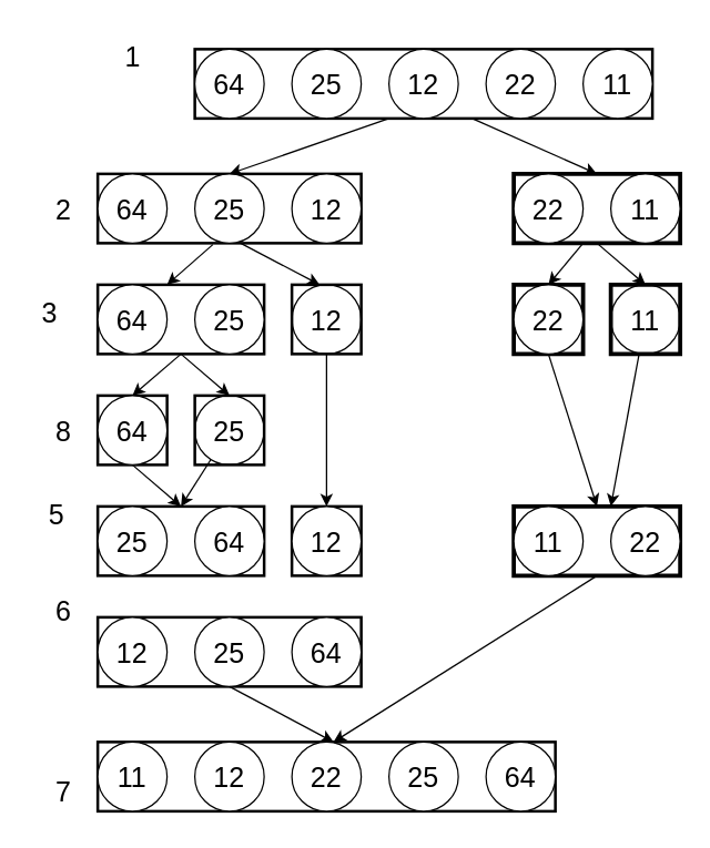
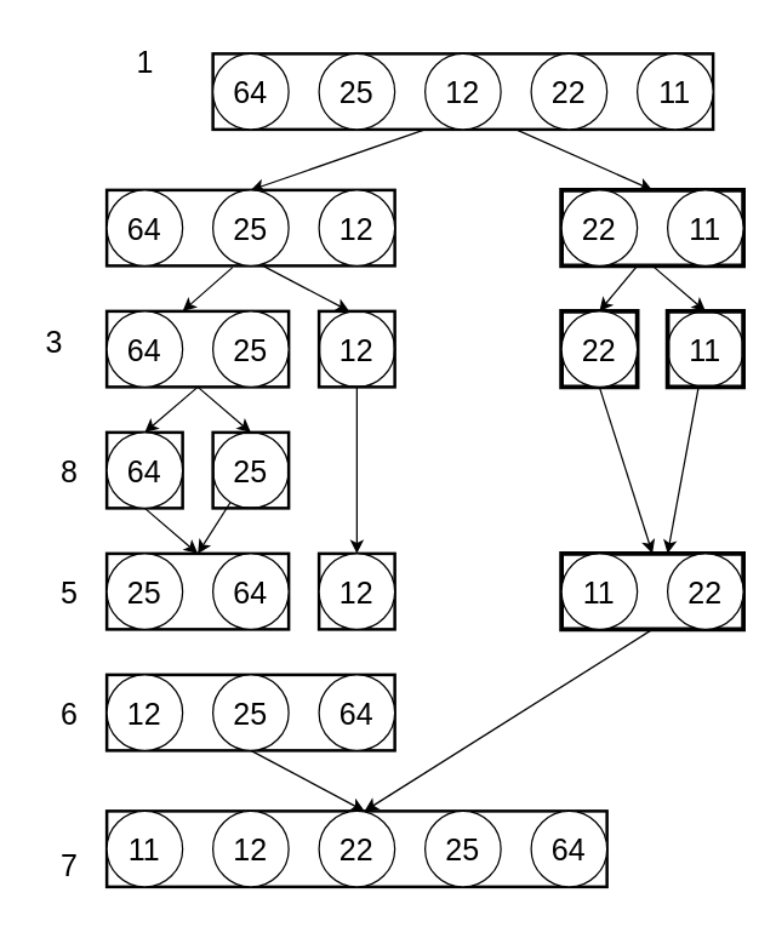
  <mxCell id="0" />
  <mxCell id="1" parent="0" />
  <mxCell id="2" value="1" style="text;html=1;align=center;verticalAlign=middle;resizable=0;points=[];autosize=1;strokeColor=none;fillColor=none;fontSize=20;" vertex="1" parent="1"><mxGeometry x="80" y="20" width="30" height="40" as="geometry" /></mxCell>
  <mxCell id="3" value="" style="group;strokeColor=default;strokeWidth=2;container=0;" vertex="1" connectable="0" parent="1"><mxGeometry x="140" y="35" width="330" height="50" as="geometry" /></mxCell>
- <mxCell id="4" value="2" style="text;html=1;align=center;verticalAlign=middle;resizable=0;points=[];autosize=1;strokeColor=none;fillColor=none;fontSize=20;" vertex="1" parent="1"><mxGeometry x="30" y="130" width="30" height="40" as="geometry" /></mxCell>
  <mxCell id="5" value="" style="group;strokeColor=default;strokeWidth=3;" vertex="1" connectable="0" parent="1"><mxGeometry x="370" y="125" width="120" height="50" as="geometry" /></mxCell>
  <mxCell id="6" value="&lt;font style=&quot;font-size: 20px;&quot;&gt;22&lt;/font&gt;" style="ellipse;whiteSpace=wrap;html=1;" vertex="1" parent="5"><mxGeometry width="50" height="50" as="geometry" /></mxCell>
  <mxCell id="7" value="&lt;font style=&quot;font-size: 20px;&quot;&gt;11&lt;/font&gt;" style="ellipse;whiteSpace=wrap;html=1;" vertex="1" parent="5"><mxGeometry x="70" width="50" height="50" as="geometry" /></mxCell>
  <mxCell id="8" value="3" style="text;html=1;align=center;verticalAlign=middle;resizable=0;points=[];autosize=1;strokeColor=none;fillColor=none;fontSize=20;" vertex="1" parent="1"><mxGeometry x="20" y="205" width="30" height="40" as="geometry" /></mxCell>
  <mxCell id="9" value="" style="group;strokeColor=default;strokeWidth=2;container=0;" vertex="1" connectable="0" parent="1"><mxGeometry x="70" y="205" width="120" height="50" as="geometry" /></mxCell>
  <mxCell id="10" style="edgeStyle=none;html=1;" edge="1" parent="1"><mxGeometry relative="1" as="geometry"><mxPoint x="95" y="285" as="targetPoint" /><mxPoint x="130" y="255" as="sourcePoint" /></mxGeometry></mxCell>
  <mxCell id="11" value="&lt;font style=&quot;font-size: 20px;&quot;&gt;64&lt;/font&gt;" style="ellipse;whiteSpace=wrap;html=1;" vertex="1" parent="1"><mxGeometry x="70" y="205" width="50" height="50" as="geometry" /></mxCell>
  <mxCell id="12" style="edgeStyle=none;html=1;" edge="1" parent="1"><mxGeometry relative="1" as="geometry"><mxPoint x="165" y="285" as="targetPoint" /><mxPoint x="130" y="255" as="sourcePoint" /></mxGeometry></mxCell>
  <mxCell id="13" value="&lt;font style=&quot;font-size: 20px;&quot;&gt;25&lt;/font&gt;" style="ellipse;whiteSpace=wrap;html=1;" vertex="1" parent="1"><mxGeometry x="140" y="205" width="50" height="50" as="geometry" /></mxCell>
  <mxCell id="14" style="edgeStyle=none;html=1;" edge="1" parent="1" source="15"><mxGeometry relative="1" as="geometry"><mxPoint x="235" y="365" as="targetPoint" /></mxGeometry></mxCell>
  <mxCell id="15" value="&lt;font style=&quot;font-size: 20px;&quot;&gt;12&lt;/font&gt;" style="ellipse;whiteSpace=wrap;html=1;" vertex="1" parent="1"><mxGeometry x="210" y="205" width="50" height="50" as="geometry" /></mxCell>
  <mxCell id="16" value="" style="group;strokeColor=default;strokeWidth=3;container=0;" vertex="1" connectable="0" parent="1"><mxGeometry x="370" y="205" width="50" height="50" as="geometry" /></mxCell>
  <mxCell id="17" value="" style="group;strokeColor=default;strokeWidth=2;container=0;" vertex="1" connectable="0" parent="1"><mxGeometry x="210" y="205" width="50" height="50" as="geometry" /></mxCell>
  <mxCell id="18" value="&lt;font style=&quot;font-size: 20px;&quot;&gt;64&lt;/font&gt;" style="ellipse;whiteSpace=wrap;html=1;" vertex="1" parent="1"><mxGeometry x="140" y="35" width="50" height="50" as="geometry" /></mxCell>
  <mxCell id="19" value="&lt;font style=&quot;font-size: 20px;&quot;&gt;25&lt;/font&gt;" style="ellipse;whiteSpace=wrap;html=1;" vertex="1" parent="1"><mxGeometry x="210" y="35" width="50" height="50" as="geometry" /></mxCell>
  <mxCell id="20" style="edgeStyle=none;html=1;entryX=0.5;entryY=0;entryDx=0;entryDy=0;" edge="1" parent="1" target="28"><mxGeometry relative="1" as="geometry"><mxPoint x="280" y="85" as="sourcePoint" /></mxGeometry></mxCell>
  <mxCell id="21" style="edgeStyle=none;html=1;" edge="1" parent="1"><mxGeometry relative="1" as="geometry"><mxPoint x="430" y="125" as="targetPoint" /><mxPoint x="340" y="85" as="sourcePoint" /></mxGeometry></mxCell>
  <mxCell id="22" value="&lt;font style=&quot;font-size: 20px;&quot;&gt;12&lt;/font&gt;" style="ellipse;whiteSpace=wrap;html=1;" vertex="1" parent="1"><mxGeometry x="280" y="35" width="50" height="50" as="geometry" /></mxCell>
  <mxCell id="23" value="&lt;font style=&quot;font-size: 20px;&quot;&gt;22&lt;/font&gt;" style="ellipse;whiteSpace=wrap;html=1;" vertex="1" parent="1"><mxGeometry x="350" y="35" width="50" height="50" as="geometry" /></mxCell>
  <mxCell id="24" value="&lt;font style=&quot;font-size: 20px;&quot;&gt;11&lt;/font&gt;" style="ellipse;whiteSpace=wrap;html=1;" vertex="1" parent="1"><mxGeometry x="420" y="35" width="50" height="50" as="geometry" /></mxCell>
  <mxCell id="25" value="" style="group" vertex="1" connectable="0" parent="1"><mxGeometry x="70" y="125" width="190" height="50" as="geometry" /></mxCell>
  <mxCell id="26" value="" style="group;strokeColor=default;strokeWidth=2;container=0;" vertex="1" connectable="0" parent="25"><mxGeometry width="190" height="50" as="geometry" /></mxCell>
  <mxCell id="27" value="&lt;font style=&quot;font-size: 20px;&quot;&gt;64&lt;/font&gt;" style="ellipse;whiteSpace=wrap;html=1;" vertex="1" parent="25"><mxGeometry width="50" height="50" as="geometry" /></mxCell>
  <mxCell id="28" value="&lt;font style=&quot;font-size: 20px;&quot;&gt;25&lt;/font&gt;" style="ellipse;whiteSpace=wrap;html=1;" vertex="1" parent="25"><mxGeometry x="70" width="50" height="50" as="geometry" /></mxCell>
  <mxCell id="29" value="&lt;font style=&quot;font-size: 20px;&quot;&gt;12&lt;/font&gt;" style="ellipse;whiteSpace=wrap;html=1;" vertex="1" parent="25"><mxGeometry x="140" width="50" height="50" as="geometry" /></mxCell>
  <mxCell id="30" style="edgeStyle=none;html=1;exitX=0.26;exitY=1.02;exitDx=0;exitDy=0;exitPerimeter=0;" edge="1" parent="1" source="28"><mxGeometry relative="1" as="geometry"><mxPoint x="120" y="205" as="targetPoint" /></mxGeometry></mxCell>
  <mxCell id="31" style="edgeStyle=none;html=1;exitX=0.66;exitY=1;exitDx=0;exitDy=0;exitPerimeter=0;" edge="1" parent="1" source="28"><mxGeometry relative="1" as="geometry"><mxPoint x="230" y="205" as="targetPoint" /></mxGeometry></mxCell>
  <mxCell id="32" style="edgeStyle=none;html=1;exitX=0.5;exitY=1;exitDx=0;exitDy=0;" edge="1" parent="1" source="33"><mxGeometry relative="1" as="geometry"><mxPoint x="430" y="365" as="targetPoint" /></mxGeometry></mxCell>
  <mxCell id="33" value="&lt;font style=&quot;font-size: 20px;&quot;&gt;22&lt;/font&gt;" style="ellipse;whiteSpace=wrap;html=1;" vertex="1" parent="1"><mxGeometry x="370" y="205" width="50" height="50" as="geometry" /></mxCell>
  <mxCell id="34" style="edgeStyle=none;html=1;" edge="1" parent="1" source="35"><mxGeometry relative="1" as="geometry"><mxPoint x="440" y="365" as="targetPoint" /></mxGeometry></mxCell>
  <mxCell id="35" value="&lt;font style=&quot;font-size: 20px;&quot;&gt;11&lt;/font&gt;" style="ellipse;whiteSpace=wrap;html=1;" vertex="1" parent="1"><mxGeometry x="440" y="205" width="50" height="50" as="geometry" /></mxCell>
  <mxCell id="36" value="" style="group;strokeColor=default;strokeWidth=3;container=0;" vertex="1" connectable="0" parent="1"><mxGeometry x="440" y="205" width="50" height="50" as="geometry" /></mxCell>
  <mxCell id="37" style="edgeStyle=none;html=1;entryX=0.5;entryY=0;entryDx=0;entryDy=0;" edge="1" parent="1" target="33"><mxGeometry relative="1" as="geometry"><mxPoint x="420" y="175" as="sourcePoint" /></mxGeometry></mxCell>
  <mxCell id="38" style="edgeStyle=none;html=1;" edge="1" parent="1"><mxGeometry relative="1" as="geometry"><mxPoint x="465" y="205" as="targetPoint" /><mxPoint x="430" y="175" as="sourcePoint" /></mxGeometry></mxCell>
  <mxCell id="39" value="8" style="text;html=1;align=center;verticalAlign=middle;resizable=0;points=[];autosize=1;strokeColor=none;fillColor=none;fontSize=20;" vertex="1" parent="1"><mxGeometry x="30" y="290" width="30" height="40" as="geometry" /></mxCell>
  <mxCell id="40" value="" style="group;strokeColor=default;strokeWidth=2;container=0;" vertex="1" connectable="0" parent="1"><mxGeometry x="70" y="285" width="50" height="50" as="geometry" /></mxCell>
  <mxCell id="41" style="edgeStyle=none;html=1;exitX=0.5;exitY=1;exitDx=0;exitDy=0;" edge="1" parent="1" source="42"><mxGeometry relative="1" as="geometry"><mxPoint x="130" y="365" as="targetPoint" /></mxGeometry></mxCell>
  <mxCell id="42" value="&lt;font style=&quot;font-size: 20px;&quot;&gt;64&lt;/font&gt;" style="ellipse;whiteSpace=wrap;html=1;" vertex="1" parent="1"><mxGeometry x="70" y="285" width="50" height="50" as="geometry" /></mxCell>
  <mxCell id="43" style="edgeStyle=none;html=1;" edge="1" parent="1" source="44"><mxGeometry relative="1" as="geometry"><mxPoint x="130" y="365" as="targetPoint" /></mxGeometry></mxCell>
  <mxCell id="44" value="&lt;font style=&quot;font-size: 20px;&quot;&gt;25&lt;/font&gt;" style="ellipse;whiteSpace=wrap;html=1;" vertex="1" parent="1"><mxGeometry x="140" y="285" width="50" height="50" as="geometry" /></mxCell>
  <mxCell id="45" value="" style="group;strokeColor=default;strokeWidth=2;container=0;" vertex="1" connectable="0" parent="1"><mxGeometry x="140" y="285" width="50" height="50" as="geometry" /></mxCell>
- <mxCell id="46" value="5" style="text;html=1;align=center;verticalAlign=middle;resizable=0;points=[];autosize=1;strokeColor=none;fillColor=none;fontSize=20;" vertex="1" parent="1"><mxGeometry x="25" y="350" width="30" height="40" as="geometry" /></mxCell>
+ <mxCell id="46" value="5" style="text;html=1;align=center;verticalAlign=middle;resizable=0;points=[];autosize=1;strokeColor=none;fillColor=none;fontSize=20;" vertex="1" parent="1"><mxGeometry x="30" y="370" width="30" height="40" as="geometry" /></mxCell>
  <mxCell id="47" value="" style="group;strokeColor=default;strokeWidth=2;container=0;" vertex="1" connectable="0" parent="1"><mxGeometry x="70" y="365" width="120" height="50" as="geometry" /></mxCell>
  <mxCell id="48" value="&lt;font style=&quot;font-size: 20px;&quot;&gt;25&lt;/font&gt;" style="ellipse;whiteSpace=wrap;html=1;" vertex="1" parent="1"><mxGeometry x="70" y="365" width="50" height="50" as="geometry" /></mxCell>
  <mxCell id="49" value="&lt;font style=&quot;font-size: 20px;&quot;&gt;64&lt;/font&gt;" style="ellipse;whiteSpace=wrap;html=1;" vertex="1" parent="1"><mxGeometry x="140" y="365" width="50" height="50" as="geometry" /></mxCell>
  <mxCell id="50" value="" style="group;strokeColor=default;strokeWidth=2;container=0;" vertex="1" connectable="0" parent="1"><mxGeometry x="210" y="365" width="50" height="50" as="geometry" /></mxCell>
  <mxCell id="51" value="&lt;font style=&quot;font-size: 20px;&quot;&gt;12&lt;/font&gt;" style="ellipse;whiteSpace=wrap;html=1;" vertex="1" parent="1"><mxGeometry x="210" y="365" width="50" height="50" as="geometry" /></mxCell>
  <mxCell id="52" value="" style="group;strokeColor=default;strokeWidth=3;" vertex="1" connectable="0" parent="1"><mxGeometry x="370" y="365" width="120" height="50" as="geometry" /></mxCell>
  <mxCell id="53" value="&lt;font style=&quot;font-size: 20px;&quot;&gt;11&lt;/font&gt;" style="ellipse;whiteSpace=wrap;html=1;" vertex="1" parent="52"><mxGeometry width="50" height="50" as="geometry" /></mxCell>
  <mxCell id="54" value="&lt;font style=&quot;font-size: 20px;&quot;&gt;22&lt;/font&gt;" style="ellipse;whiteSpace=wrap;html=1;" vertex="1" parent="52"><mxGeometry x="70" width="50" height="50" as="geometry" /></mxCell>
  <mxCell id="55" value="" style="group" vertex="1" connectable="0" parent="1"><mxGeometry x="70" y="445" width="190" height="50" as="geometry" /></mxCell>
  <mxCell id="56" value="" style="group;strokeColor=default;strokeWidth=2;container=0;" vertex="1" connectable="0" parent="55"><mxGeometry width="190" height="50" as="geometry" /></mxCell>
  <mxCell id="57" value="&lt;font style=&quot;font-size: 20px;&quot;&gt;12&lt;/font&gt;" style="ellipse;whiteSpace=wrap;html=1;" vertex="1" parent="55"><mxGeometry width="50" height="50" as="geometry" /></mxCell>
  <mxCell id="58" value="&lt;font style=&quot;font-size: 20px;&quot;&gt;25&lt;/font&gt;" style="ellipse;whiteSpace=wrap;html=1;" vertex="1" parent="55"><mxGeometry x="70" width="50" height="50" as="geometry" /></mxCell>
  <mxCell id="59" value="&lt;font style=&quot;font-size: 20px;&quot;&gt;64&lt;/font&gt;" style="ellipse;whiteSpace=wrap;html=1;" vertex="1" parent="55"><mxGeometry x="140" width="50" height="50" as="geometry" /></mxCell>
- <mxCell id="60" value="6" style="text;html=1;align=center;verticalAlign=middle;resizable=0;points=[];autosize=1;strokeColor=none;fillColor=none;fontSize=20;" vertex="1" parent="1"><mxGeometry x="30" y="420" width="30" height="40" as="geometry" /></mxCell>
+ <mxCell id="60" value="6" style="text;html=1;align=center;verticalAlign=middle;resizable=0;points=[];autosize=1;strokeColor=none;fillColor=none;fontSize=20;" vertex="1" parent="1"><mxGeometry x="30" y="450" width="30" height="40" as="geometry" /></mxCell>
  <mxCell id="61" value="7" style="text;html=1;align=center;verticalAlign=middle;resizable=0;points=[];autosize=1;strokeColor=none;fillColor=none;fontSize=20;" vertex="1" parent="1"><mxGeometry x="30" y="550" width="30" height="40" as="geometry" /></mxCell>
  <mxCell id="62" value="" style="group;strokeColor=default;strokeWidth=2;container=0;" vertex="1" connectable="0" parent="1"><mxGeometry x="70" y="535" width="330" height="50" as="geometry" /></mxCell>
  <mxCell id="63" value="&lt;font style=&quot;font-size: 20px;&quot;&gt;11&lt;/font&gt;" style="ellipse;whiteSpace=wrap;html=1;" vertex="1" parent="1"><mxGeometry x="70" y="535" width="50" height="50" as="geometry" /></mxCell>
  <mxCell id="64" value="&lt;font style=&quot;font-size: 20px;&quot;&gt;12&lt;/font&gt;" style="ellipse;whiteSpace=wrap;html=1;" vertex="1" parent="1"><mxGeometry x="140" y="535" width="50" height="50" as="geometry" /></mxCell>
  <mxCell id="65" value="&lt;font style=&quot;font-size: 20px;&quot;&gt;22&lt;/font&gt;" style="ellipse;whiteSpace=wrap;html=1;" vertex="1" parent="1"><mxGeometry x="210" y="535" width="50" height="50" as="geometry" /></mxCell>
  <mxCell id="66" value="&lt;font style=&quot;font-size: 20px;&quot;&gt;25&lt;/font&gt;" style="ellipse;whiteSpace=wrap;html=1;" vertex="1" parent="1"><mxGeometry x="280" y="535" width="50" height="50" as="geometry" /></mxCell>
  <mxCell id="67" value="&lt;font style=&quot;font-size: 20px;&quot;&gt;64&lt;/font&gt;" style="ellipse;whiteSpace=wrap;html=1;" vertex="1" parent="1"><mxGeometry x="350" y="535" width="50" height="50" as="geometry" /></mxCell>
  <mxCell id="68" style="edgeStyle=none;html=1;exitX=0.5;exitY=1;exitDx=0;exitDy=0;" edge="1" parent="1" source="58"><mxGeometry relative="1" as="geometry"><mxPoint x="240" y="535" as="targetPoint" /></mxGeometry></mxCell>
  <mxCell id="69" style="edgeStyle=none;html=1;" edge="1" parent="1"><mxGeometry relative="1" as="geometry"><mxPoint x="240" y="535" as="targetPoint" /><mxPoint x="430" y="415" as="sourcePoint" /></mxGeometry></mxCell>
